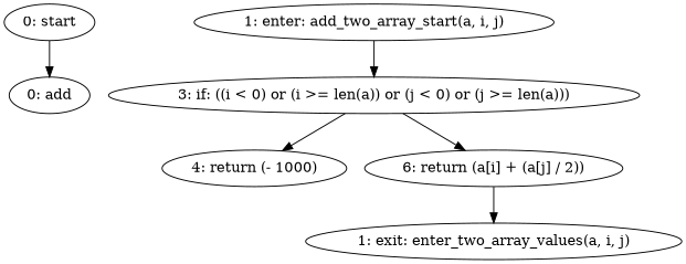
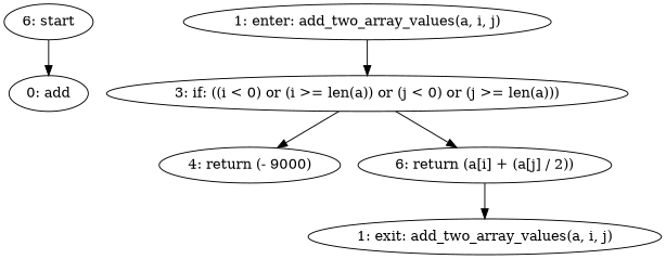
  strict digraph {
-   n1 [label="0: start"]
+   n1 [label="6: start"]
    n2 [label="0: add"]
-   n3 [label="1: enter: add_two_array_start(a, i, j)"]
+   n3 [label="1: enter: add_two_array_values(a, i, j)"]
    n4 [label="3: if: ((i < 0) or (i >= len(a)) or (j < 0) or (j >= len(a)))"]
-   n5 [label="4: return (- 1000)"]
+   n5 [label="4: return (- 9000)"]
    n6 [label="6: return (a[i] + (a[j] / 2))"]
-   n7 [label="1: exit: enter_two_array_values(a, i, j)"]
+   n7 [label="1: exit: add_two_array_values(a, i, j)"]
    n1 -> n2
    n3 -> n4
    n4 -> n5
    n4 -> n6
    n6 -> n7
  }
